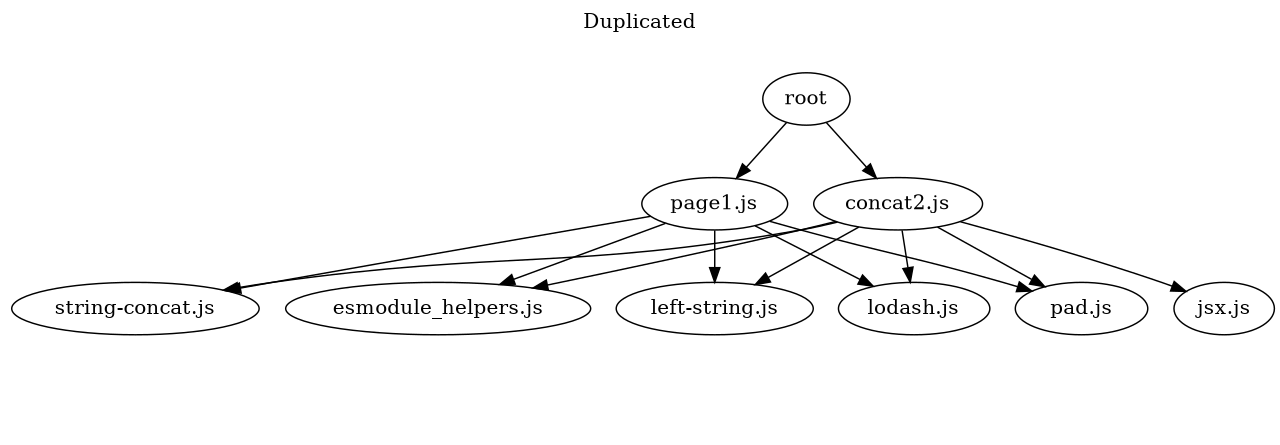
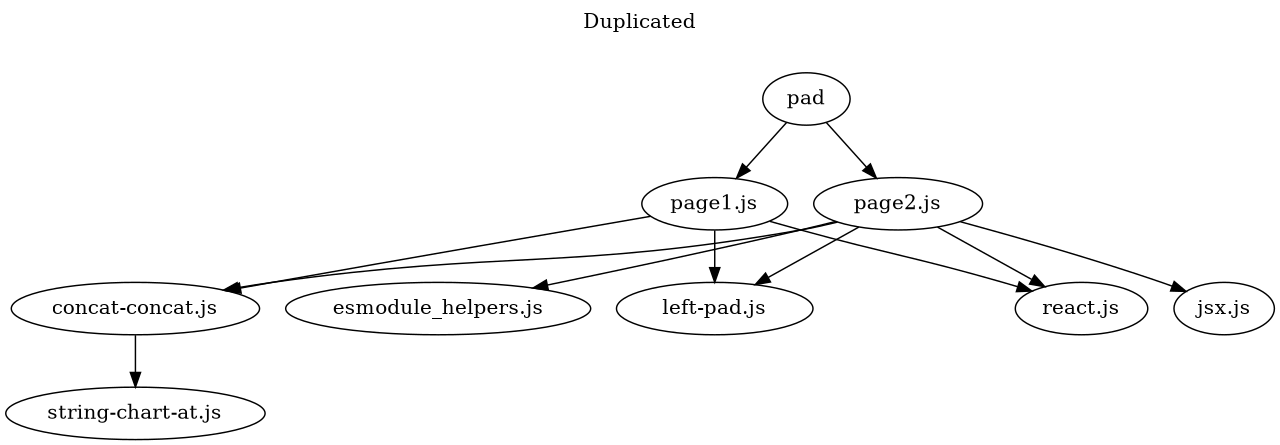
  digraph {
    label=Duplicated
    labelloc=t
    "page1.js"
    "esmodule_helpers.js"
-   "left-pad.js" [label="left-string.js"]
-   "lodash.js"
-   "react.js" [label="pad.js"]
-   "string-concat.js"
-   "page2.js" [label="concat2.js"]
+   "left-pad.js"
+   "react.js"
+   "string-concat.js" [label="concat-concat.js"]
+   "string-chart-at.js"
+   "page2.js"
    "jsx.js"
-   root
-   "page1.js" -> "esmodule_helpers.js"
+   root [label=pad]
    "page1.js" -> "left-pad.js"
-   "page1.js" -> "lodash.js"
    "page1.js" -> "react.js"
    "page1.js" -> "string-concat.js"
+   "string-concat.js" -> "string-chart-at.js"
    "page2.js" -> "esmodule_helpers.js"
    "page2.js" -> "left-pad.js"
-   "page2.js" -> "lodash.js"
    "page2.js" -> "react.js"
    "page2.js" -> "string-concat.js"
    "page2.js" -> "jsx.js"
    root -> "page1.js"
    root -> "page2.js"
  }
